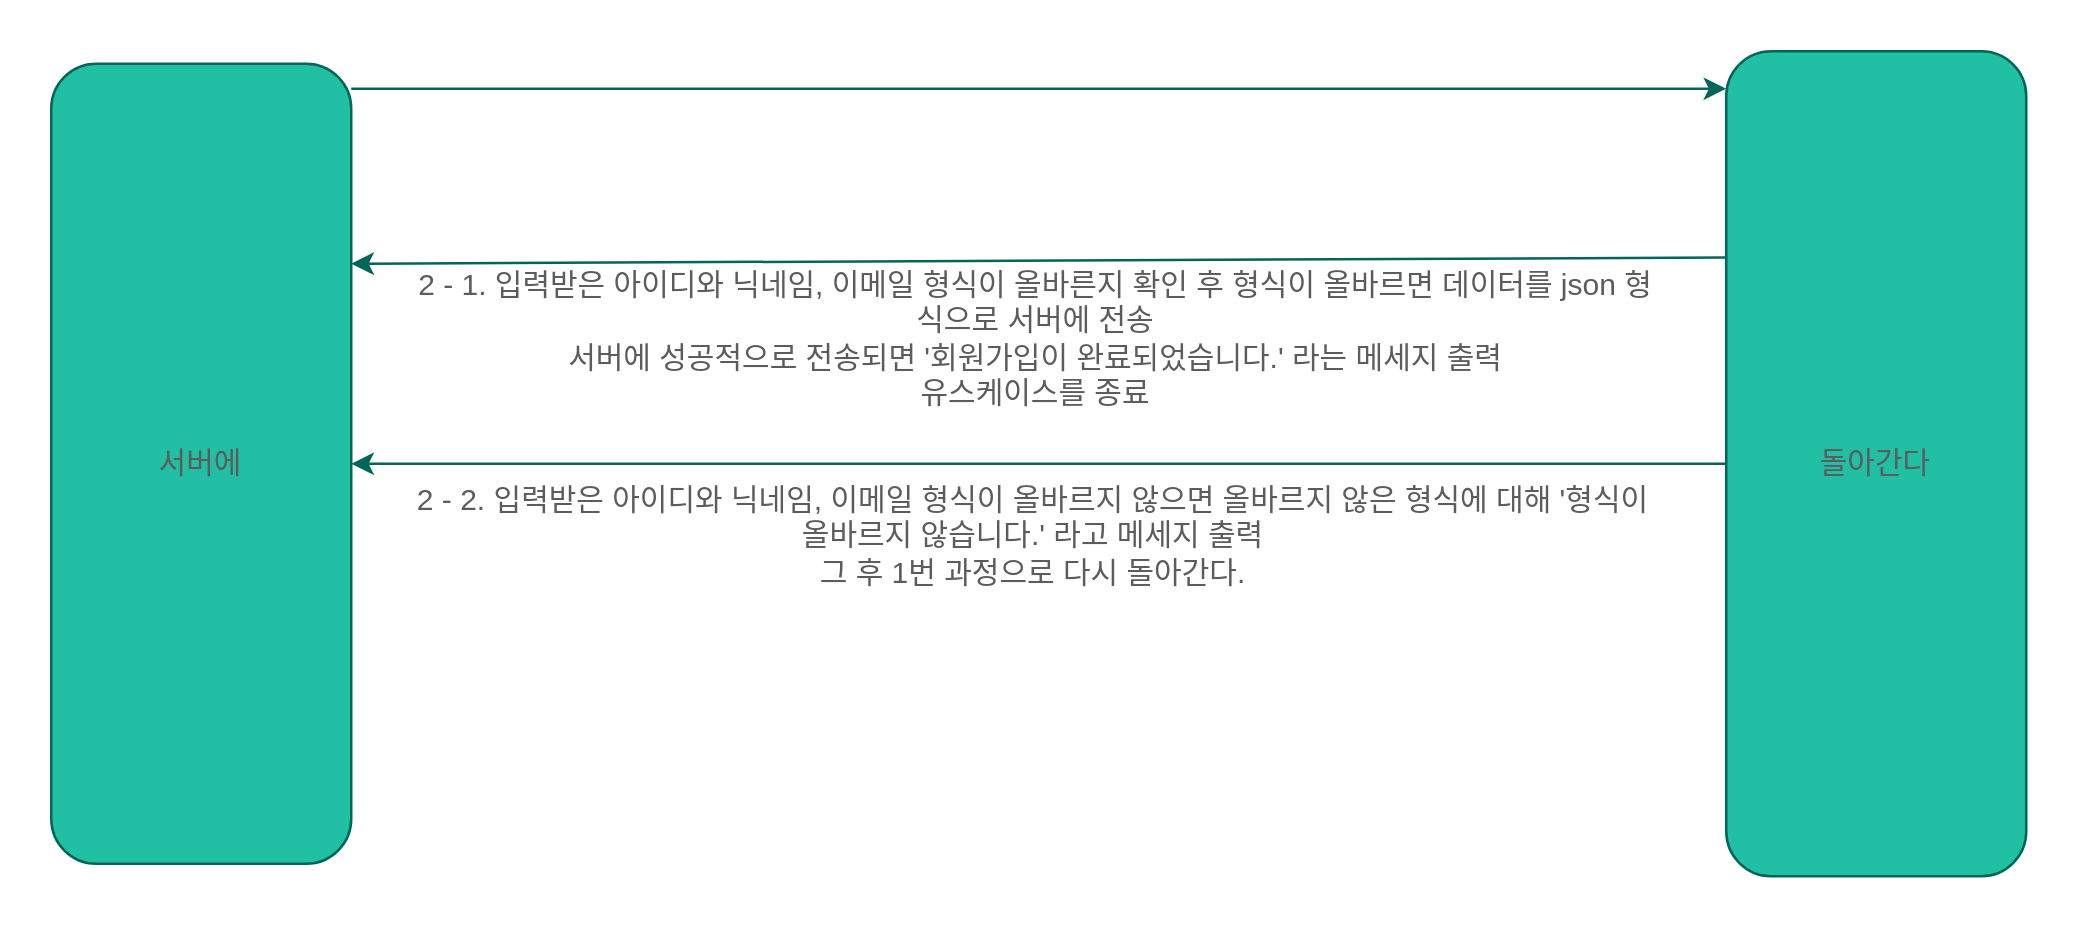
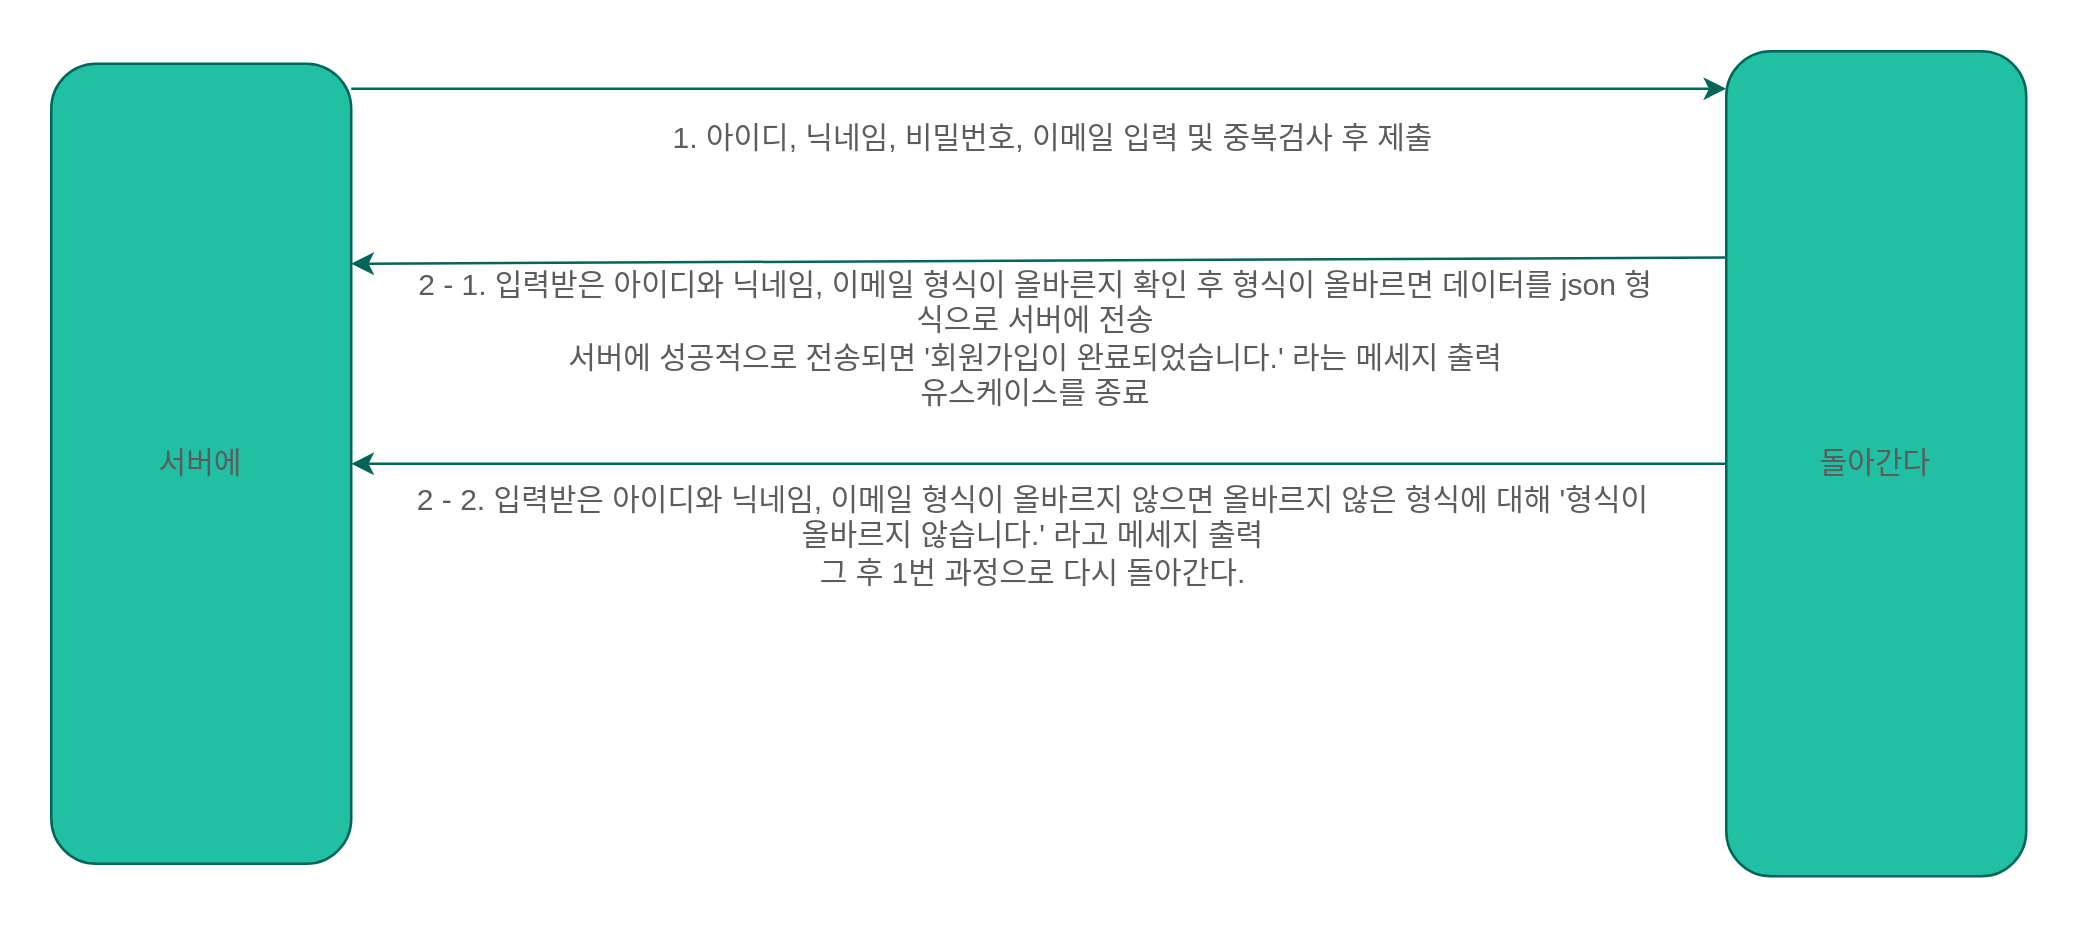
  <mxCell id="0" />
  <mxCell id="1" parent="0" />
  <mxCell id="2" style="edgeStyle=orthogonalEdgeStyle;rounded=0;orthogonalLoop=1;jettySize=auto;html=1;strokeColor=#006658;fontColor=#5C5C5C;" edge="1" parent="1" source="3" target="4"><mxGeometry relative="1" as="geometry"><Array as="points"><mxPoint x="180" y="35" /><mxPoint x="180" y="35" /></Array></mxGeometry></mxCell>
  <mxCell id="3" value="서버에" style="rounded=1;whiteSpace=wrap;html=1;fillColor=#21C0A5;strokeColor=#006658;fontColor=#5C5C5C;" vertex="1" parent="1"><mxGeometry x="20" y="25" width="120" height="320" as="geometry" /></mxCell>
  <mxCell id="4" value="돌아간다" style="rounded=1;whiteSpace=wrap;html=1;fillColor=#21C0A5;strokeColor=#006658;fontColor=#5C5C5C;" vertex="1" parent="1"><mxGeometry x="690" y="20" width="120" height="330" as="geometry" /></mxCell>
+ <mxCell id="5" value="1. 아이디, 닉네임, 비밀번호, 이메일 입력 및 중복검사 후 제출" style="text;html=1;strokeColor=none;fillColor=none;align=center;verticalAlign=middle;whiteSpace=wrap;rounded=0;sketch=0;fontColor=#5C5C5C;" vertex="1" parent="1"><mxGeometry x="192" y="45" width="458" height="20" as="geometry" /></mxCell>
  <mxCell id="6" value="" style="endArrow=classic;html=1;fontColor=#5C5C5C;strokeColor=#006658;fillColor=#21C0A5;entryX=1;entryY=0.25;entryDx=0;entryDy=0;exitX=0;exitY=0.25;exitDx=0;exitDy=0;" edge="1" parent="1" source="4" target="3"><mxGeometry width="50" height="50" relative="1" as="geometry"><mxPoint x="279" y="105" as="sourcePoint" /><mxPoint x="210" y="185" as="targetPoint" /></mxGeometry></mxCell>
  <mxCell id="7" value="2 - 1. 입력받은 아이디와 닉네임, 이메일 형식이 올바른지 확인 후 형식이 올바르면 데이터를 json 형식으로 서버에 전송&lt;br&gt;서버에 성공적으로 전송되면 '회원가입이 완료되었습니다.' 라는 메세지 출력&lt;br&gt;유스케이스를 종료" style="text;html=1;strokeColor=none;fillColor=none;align=center;verticalAlign=middle;whiteSpace=wrap;rounded=0;sketch=0;fontColor=#5C5C5C;" vertex="1" parent="1"><mxGeometry x="164" y="125" width="500" height="20" as="geometry" /></mxCell>
  <mxCell id="8" value="" style="endArrow=classic;html=1;fontColor=#5C5C5C;strokeColor=#006658;fillColor=#21C0A5;exitX=0;exitY=0.5;exitDx=0;exitDy=0;" edge="1" parent="1" source="4" target="3"><mxGeometry width="50" height="50" relative="1" as="geometry"><mxPoint x="580" y="265" as="sourcePoint" /><mxPoint x="630" y="215" as="targetPoint" /></mxGeometry></mxCell>
  <mxCell id="9" value="2 - 2. 입력받은 아이디와 닉네임, 이메일 형식이 올바르지 않으면 올바르지 않은 형식에 대해 '형식이 올바르지 않습니다.' 라고 메세지 출력&lt;br&gt;그 후 1번 과정으로 다시 돌아간다." style="text;html=1;strokeColor=none;fillColor=none;align=center;verticalAlign=middle;whiteSpace=wrap;rounded=0;sketch=0;fontColor=#5C5C5C;" vertex="1" parent="1"><mxGeometry x="163" y="204" width="500" height="20" as="geometry" /></mxCell>
